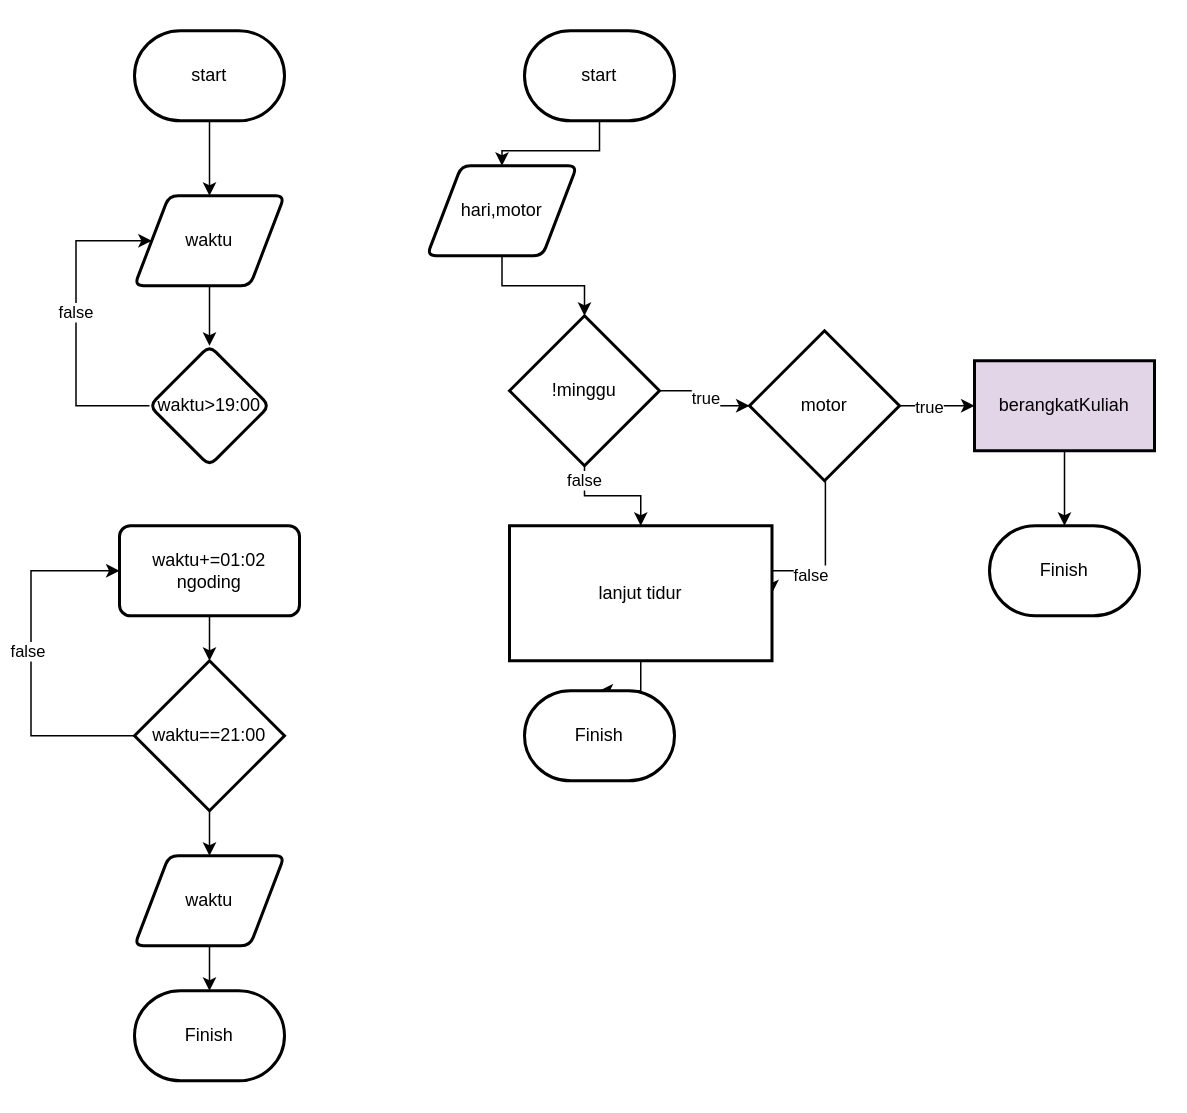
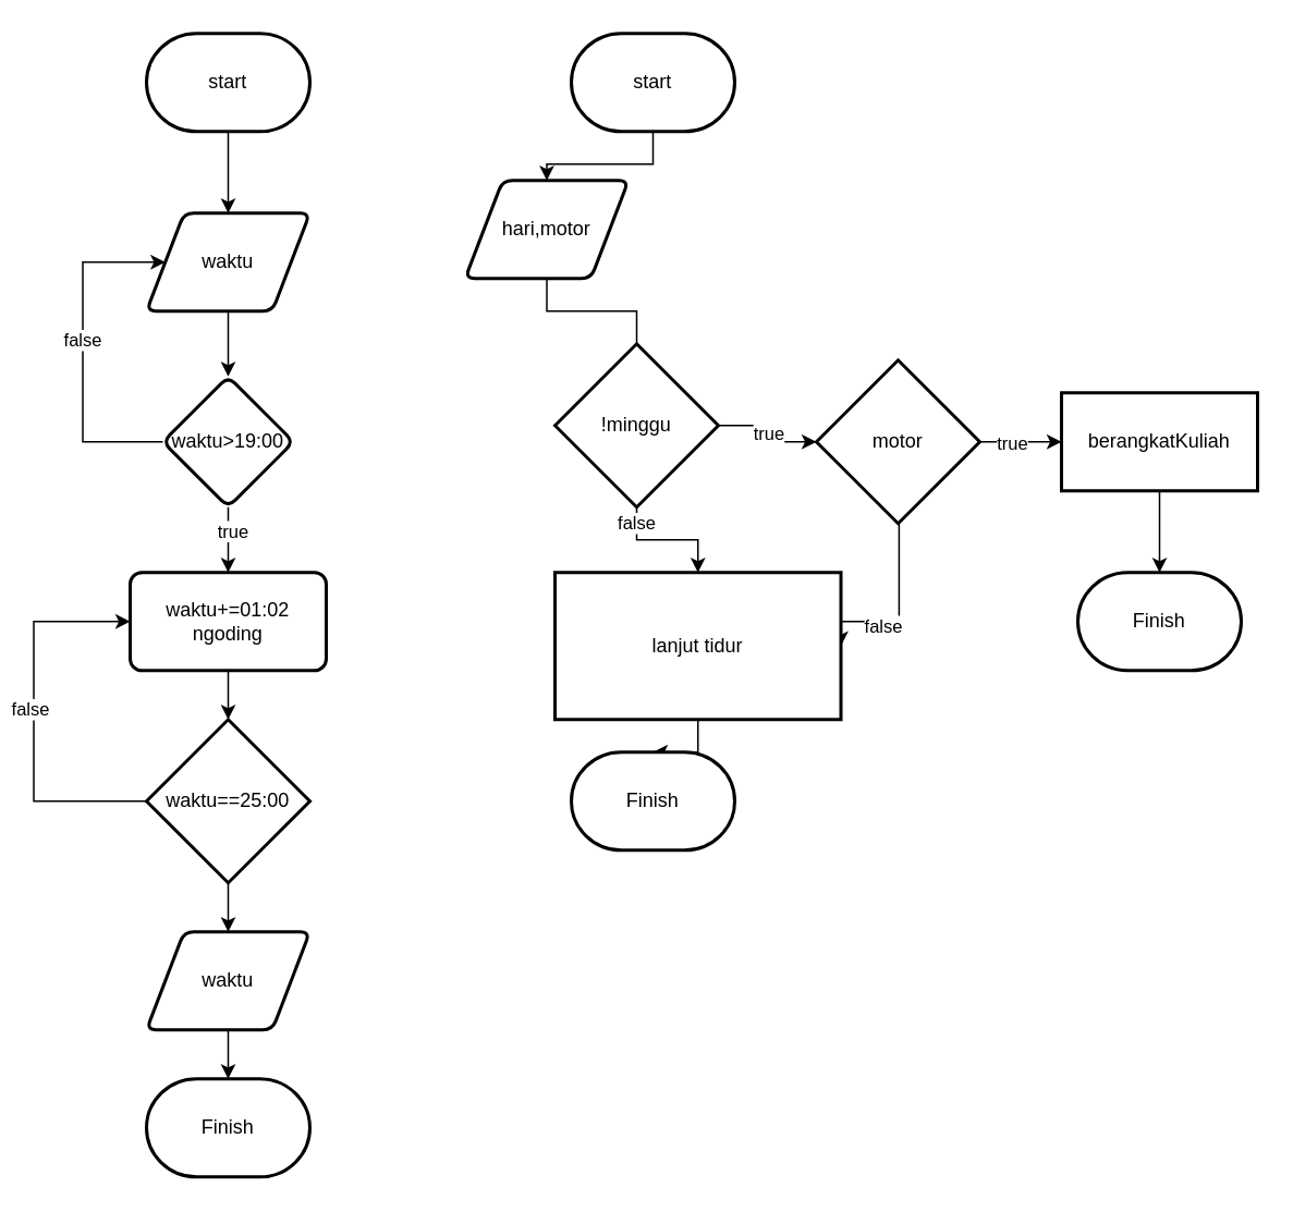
  <mxCell id="0" />
  <mxCell id="1" parent="0" />
  <mxCell id="2" value="" style="edgeStyle=orthogonalEdgeStyle;rounded=0;orthogonalLoop=1;jettySize=auto;html=1;" edge="1" parent="1" source="3" target="5"><mxGeometry relative="1" as="geometry" /></mxCell>
  <mxCell id="3" value="start" style="strokeWidth=2;html=1;shape=mxgraph.flowchart.terminator;whiteSpace=wrap;" vertex="1" parent="1"><mxGeometry x="349" y="20" width="100" height="60" as="geometry" /></mxCell>
- <mxCell id="4" value="" style="edgeStyle=orthogonalEdgeStyle;rounded=0;orthogonalLoop=1;jettySize=auto;html=1;entryX=0.5;entryY=0;entryDx=0;entryDy=0;entryPerimeter=0;" edge="1" parent="1" source="5" target="10"><mxGeometry relative="1" as="geometry"><mxPoint x="399" y="230" as="targetPoint" /></mxGeometry></mxCell>
+ <mxCell id="4" value="" style="edgeStyle=orthogonalEdgeStyle;rounded=0;orthogonalLoop=1;jettySize=auto;html=1;entryX=0.5;entryY=0;entryDx=0;entryDy=0;entryPerimeter=0;endArrow=none;" edge="1" parent="1" source="5" target="10"><mxGeometry relative="1" as="geometry"><mxPoint x="399" y="230" as="targetPoint" /></mxGeometry></mxCell>
  <mxCell id="5" value="hari,motor" style="shape=parallelogram;html=1;strokeWidth=2;perimeter=parallelogramPerimeter;whiteSpace=wrap;rounded=1;arcSize=12;size=0.23;" vertex="1" parent="1"><mxGeometry x="284" y="110" width="100" height="60" as="geometry" /></mxCell>
  <mxCell id="6" value="" style="edgeStyle=orthogonalEdgeStyle;rounded=0;orthogonalLoop=1;jettySize=auto;html=1;" edge="1" parent="1" source="10" target="15"><mxGeometry relative="1" as="geometry" /></mxCell>
  <mxCell id="7" value="true" style="edgeLabel;html=1;align=center;verticalAlign=middle;resizable=0;points=[];" vertex="1" connectable="0" parent="6"><mxGeometry x="-0.017" relative="1" as="geometry"><mxPoint as="offset" /></mxGeometry></mxCell>
  <mxCell id="8" value="" style="edgeStyle=orthogonalEdgeStyle;rounded=0;orthogonalLoop=1;jettySize=auto;html=1;" edge="1" parent="1" source="10" target="19"><mxGeometry relative="1" as="geometry" /></mxCell>
  <mxCell id="9" value="false" style="edgeLabel;html=1;align=center;verticalAlign=middle;resizable=0;points=[];" vertex="1" connectable="0" parent="8"><mxGeometry x="-0.764" y="-1" relative="1" as="geometry"><mxPoint as="offset" /></mxGeometry></mxCell>
  <mxCell id="10" value="!minggu" style="strokeWidth=2;html=1;shape=mxgraph.flowchart.decision;whiteSpace=wrap;" vertex="1" parent="1"><mxGeometry x="339" y="210" width="100" height="100" as="geometry" /></mxCell>
  <mxCell id="11" style="edgeStyle=orthogonalEdgeStyle;rounded=0;orthogonalLoop=1;jettySize=auto;html=1;exitX=0.5;exitY=1;exitDx=0;exitDy=0;exitPerimeter=0;entryX=1;entryY=0.5;entryDx=0;entryDy=0;" edge="1" parent="1" target="19"><mxGeometry relative="1" as="geometry"><mxPoint x="499" y="370" as="targetPoint" /><mxPoint x="549.6" y="320" as="sourcePoint" /><Array as="points"><mxPoint x="550" y="380" /></Array></mxGeometry></mxCell>
  <mxCell id="12" value="false" style="edgeLabel;html=1;align=center;verticalAlign=middle;resizable=0;points=[];" vertex="1" connectable="0" parent="11"><mxGeometry x="0.257" y="2" relative="1" as="geometry"><mxPoint as="offset" /></mxGeometry></mxCell>
  <mxCell id="13" value="" style="edgeStyle=orthogonalEdgeStyle;rounded=0;orthogonalLoop=1;jettySize=auto;html=1;" edge="1" parent="1" source="15" target="17"><mxGeometry relative="1" as="geometry" /></mxCell>
  <mxCell id="14" value="true" style="edgeLabel;html=1;align=center;verticalAlign=middle;resizable=0;points=[];" vertex="1" connectable="0" parent="13"><mxGeometry x="-0.251" relative="1" as="geometry"><mxPoint as="offset" /></mxGeometry></mxCell>
  <mxCell id="15" value="motor" style="strokeWidth=2;html=1;shape=mxgraph.flowchart.decision;whiteSpace=wrap;" vertex="1" parent="1"><mxGeometry x="499" y="220" width="100" height="100" as="geometry" /></mxCell>
  <mxCell id="16" value="" style="edgeStyle=orthogonalEdgeStyle;rounded=0;orthogonalLoop=1;jettySize=auto;html=1;" edge="1" parent="1" source="17" target="21"><mxGeometry relative="1" as="geometry" /></mxCell>
- <mxCell id="17" value="berangkatKuliah" style="whiteSpace=wrap;html=1;strokeWidth=2;fillColor=#e1d5e7;" vertex="1" parent="1"><mxGeometry x="649" y="240" width="120" height="60" as="geometry" /></mxCell>
+ <mxCell id="17" value="berangkatKuliah" style="whiteSpace=wrap;html=1;strokeWidth=2;" vertex="1" parent="1"><mxGeometry x="649" y="240" width="120" height="60" as="geometry" /></mxCell>
  <mxCell id="18" value="" style="edgeStyle=orthogonalEdgeStyle;rounded=0;orthogonalLoop=1;jettySize=auto;html=1;" edge="1" parent="1" source="19" target="20"><mxGeometry relative="1" as="geometry" /></mxCell>
  <mxCell id="19" value="lanjut tidur" style="whiteSpace=wrap;html=1;strokeWidth=2;" vertex="1" parent="1"><mxGeometry x="339" y="350" width="175" height="90" as="geometry" /></mxCell>
  <mxCell id="20" value="Finish" style="strokeWidth=2;html=1;shape=mxgraph.flowchart.terminator;whiteSpace=wrap;" vertex="1" parent="1"><mxGeometry x="349" y="460" width="100" height="60" as="geometry" /></mxCell>
  <mxCell id="21" value="Finish" style="strokeWidth=2;html=1;shape=mxgraph.flowchart.terminator;whiteSpace=wrap;" vertex="1" parent="1"><mxGeometry x="659" y="350" width="100" height="60" as="geometry" /></mxCell>
  <mxCell id="22" value="" style="edgeStyle=orthogonalEdgeStyle;rounded=0;orthogonalLoop=1;jettySize=auto;html=1;" edge="1" parent="1" source="23" target="25"><mxGeometry relative="1" as="geometry" /></mxCell>
  <mxCell id="23" value="start" style="strokeWidth=2;html=1;shape=mxgraph.flowchart.terminator;whiteSpace=wrap;" vertex="1" parent="1"><mxGeometry x="89" y="20" width="100" height="60" as="geometry" /></mxCell>
  <mxCell id="24" value="" style="edgeStyle=orthogonalEdgeStyle;rounded=0;orthogonalLoop=1;jettySize=auto;html=1;" edge="1" parent="1" source="25" target="30"><mxGeometry relative="1" as="geometry" /></mxCell>
  <mxCell id="25" value="waktu" style="shape=parallelogram;html=1;strokeWidth=2;perimeter=parallelogramPerimeter;whiteSpace=wrap;rounded=1;arcSize=12;size=0.23;" vertex="1" parent="1"><mxGeometry x="89" y="130" width="100" height="60" as="geometry" /></mxCell>
  <mxCell id="26" style="edgeStyle=orthogonalEdgeStyle;rounded=0;orthogonalLoop=1;jettySize=auto;html=1;" edge="1" parent="1" source="30" target="25"><mxGeometry relative="1" as="geometry"><mxPoint x="49" y="150" as="targetPoint" /><Array as="points"><mxPoint x="50" y="270" /><mxPoint x="50" y="160" /></Array></mxGeometry></mxCell>
  <mxCell id="27" value="false" style="edgeLabel;html=1;align=center;verticalAlign=middle;resizable=0;points=[];" vertex="1" connectable="0" parent="26"><mxGeometry x="0.069" y="1" relative="1" as="geometry"><mxPoint as="offset" /></mxGeometry></mxCell>
+ <mxCell id="28" value="" style="edgeStyle=orthogonalEdgeStyle;rounded=0;orthogonalLoop=1;jettySize=auto;html=1;" edge="1" parent="1" source="30" target="32"><mxGeometry relative="1" as="geometry" /></mxCell>
+ <mxCell id="29" value="true" style="edgeLabel;html=1;align=center;verticalAlign=middle;resizable=0;points=[];" vertex="1" connectable="0" parent="28"><mxGeometry x="-0.3" y="2" relative="1" as="geometry"><mxPoint as="offset" /></mxGeometry></mxCell>
  <mxCell id="30" value="waktu&amp;gt;19:00" style="rhombus;whiteSpace=wrap;html=1;strokeWidth=2;rounded=1;arcSize=12;" vertex="1" parent="1"><mxGeometry y="230" width="80" height="80" as="geometry" x="99" /></mxCell>
  <mxCell id="31" value="" style="edgeStyle=orthogonalEdgeStyle;rounded=0;orthogonalLoop=1;jettySize=auto;html=1;" edge="1" parent="1" source="32" target="36"><mxGeometry relative="1" as="geometry" /></mxCell>
  <mxCell id="32" value="&lt;div&gt;waktu+=01:02&lt;/div&gt;ngoding" style="whiteSpace=wrap;html=1;strokeWidth=2;rounded=1;arcSize=12;" vertex="1" parent="1"><mxGeometry x="79" y="350" width="120" height="60" as="geometry" /></mxCell>
  <mxCell id="33" style="edgeStyle=orthogonalEdgeStyle;rounded=0;orthogonalLoop=1;jettySize=auto;html=1;entryX=0;entryY=0.5;entryDx=0;entryDy=0;" edge="1" parent="1" source="36" target="32"><mxGeometry relative="1" as="geometry"><mxPoint x="19" y="380" as="targetPoint" /><Array as="points"><mxPoint x="20" y="490" /><mxPoint x="20" y="380" /></Array></mxGeometry></mxCell>
  <mxCell id="34" value="false" style="edgeLabel;html=1;align=center;verticalAlign=middle;resizable=0;points=[];" vertex="1" connectable="0" parent="33"><mxGeometry x="0.059" y="3" relative="1" as="geometry"><mxPoint as="offset" /></mxGeometry></mxCell>
  <mxCell id="35" value="" style="edgeStyle=orthogonalEdgeStyle;rounded=0;orthogonalLoop=1;jettySize=auto;html=1;" edge="1" parent="1" source="36" target="38"><mxGeometry relative="1" as="geometry" /></mxCell>
- <mxCell id="36" value="waktu==21:00" style="strokeWidth=2;html=1;shape=mxgraph.flowchart.decision;whiteSpace=wrap;" vertex="1" parent="1"><mxGeometry x="89" y="440" width="100" height="100" as="geometry" /></mxCell>
+ <mxCell id="36" value="waktu==25:00" style="strokeWidth=2;html=1;shape=mxgraph.flowchart.decision;whiteSpace=wrap;" vertex="1" parent="1"><mxGeometry x="89" y="440" width="100" height="100" as="geometry" /></mxCell>
  <mxCell id="37" value="" style="edgeStyle=orthogonalEdgeStyle;rounded=0;orthogonalLoop=1;jettySize=auto;html=1;" edge="1" parent="1" source="38" target="39"><mxGeometry relative="1" as="geometry" /></mxCell>
  <mxCell id="38" value="waktu" style="shape=parallelogram;html=1;strokeWidth=2;perimeter=parallelogramPerimeter;whiteSpace=wrap;rounded=1;arcSize=12;size=0.23;" vertex="1" parent="1"><mxGeometry x="89" y="570" width="100" height="60" as="geometry" /></mxCell>
  <mxCell id="39" value="Finish" style="strokeWidth=2;html=1;shape=mxgraph.flowchart.terminator;whiteSpace=wrap;" vertex="1" parent="1"><mxGeometry x="89" y="660" width="100" height="60" as="geometry" /></mxCell>
